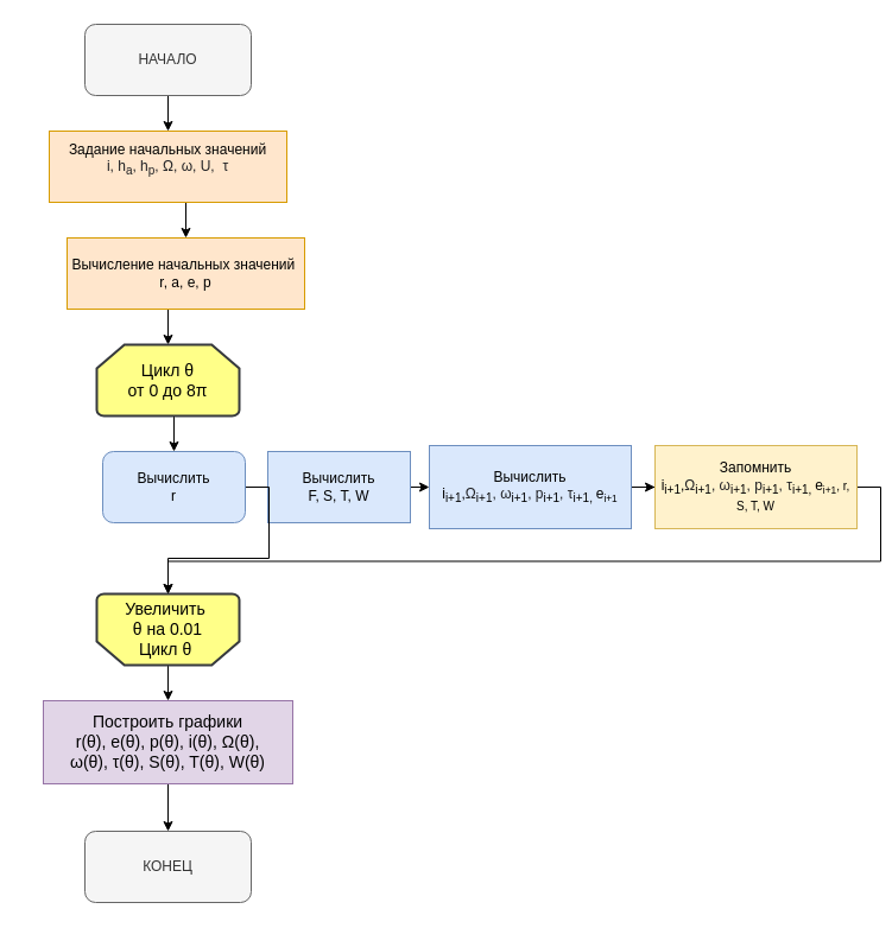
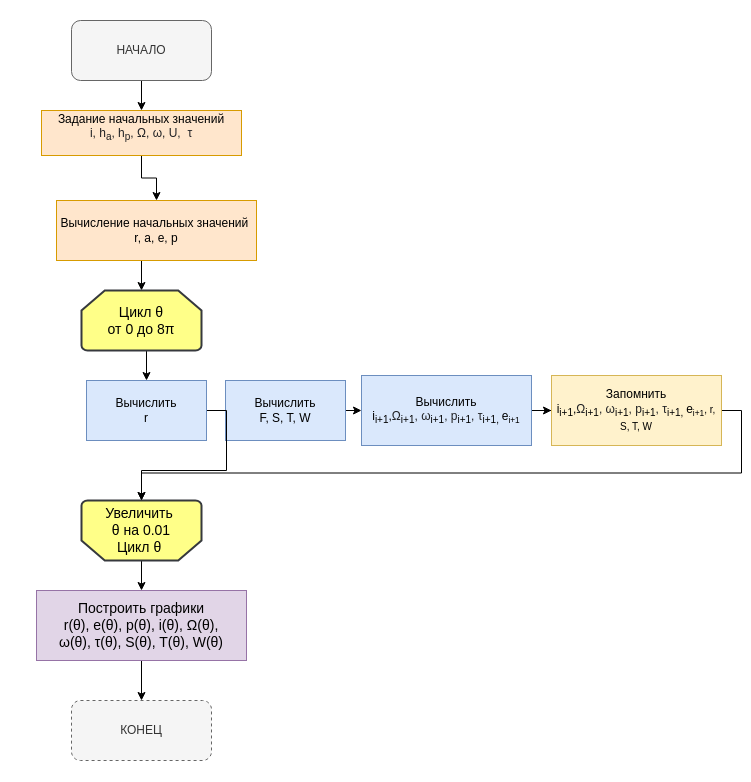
  <mxCell id="0" />
  <mxCell id="1" parent="0" />
  <mxCell id="2" style="edgeStyle=orthogonalEdgeStyle;rounded=0;orthogonalLoop=1;jettySize=auto;html=1;exitX=0.5;exitY=1;exitDx=0;exitDy=0;entryX=0.5;entryY=0;entryDx=0;entryDy=0;" edge="1" parent="1" source="3" target="6"><mxGeometry relative="1" as="geometry" /></mxCell>
  <mxCell id="3" value="&lt;font style=&quot;font-size: 12px&quot;&gt;НАЧАЛО&lt;/font&gt;" style="rounded=1;whiteSpace=wrap;html=1;fillColor=#f5f5f5;strokeColor=#666666;fontColor=#333333;" vertex="1" parent="1"><mxGeometry x="55" y="20" width="140" height="60" as="geometry" /></mxCell>
- <mxCell id="4" value="КОНЕЦ" style="rounded=1;whiteSpace=wrap;html=1;fillColor=#f5f5f5;strokeColor=#666666;fontColor=#333333;" vertex="1" parent="1"><mxGeometry x="55" y="700" width="140" height="60" as="geometry" /></mxCell>
+ <mxCell id="4" value="КОНЕЦ" style="rounded=1;whiteSpace=wrap;html=1;fillColor=#f5f5f5;strokeColor=#666666;fontColor=#333333;dashed=1;" vertex="1" parent="1"><mxGeometry x="55" y="700" width="140" height="60" as="geometry" /></mxCell>
  <mxCell id="5" style="edgeStyle=orthogonalEdgeStyle;rounded=0;orthogonalLoop=1;jettySize=auto;html=1;exitX=0.5;exitY=1;exitDx=0;exitDy=0;entryX=0.5;entryY=0;entryDx=0;entryDy=0;" edge="1" parent="1" source="6" target="8"><mxGeometry relative="1" as="geometry" /></mxCell>
- <mxCell id="6" value="&lt;font style=&quot;font-size: 12px&quot;&gt;Задание начальных значений&lt;br&gt;&lt;span style=&quot;background-color: rgb(255 , 230 , 204)&quot;&gt;&lt;span style=&quot;color: rgb(32 , 33 , 36) ; font-family: &amp;#34;arial&amp;#34; , sans-serif ; text-align: left&quot;&gt;i, h&lt;sub&gt;a&lt;/sub&gt;, h&lt;sub&gt;p&lt;/sub&gt;, Ω, ω, U,&amp;nbsp;&amp;nbsp;&lt;/span&gt;&lt;font color=&quot;#202124&quot; face=&quot;arial, sans-serif&quot; style=&quot;font-size: 12px&quot;&gt;τ&lt;/font&gt;&lt;/span&gt;&lt;/font&gt;&lt;p class=&quot;MsoNormal&quot; align=&quot;center&quot; style=&quot;margin-left: 177pt ; text-indent: 35.4pt&quot;&gt;&lt;span style=&quot;font-size: 14pt ; line-height: 107% ; font-family: &amp;#34;times new roman&amp;#34; , serif&quot;&gt;&lt;/span&gt;&lt;/p&gt;&lt;p class=&quot;MsoNormal&quot; align=&quot;center&quot; style=&quot;margin-left: 177pt ; text-indent: 35.4pt&quot;&gt;&lt;span style=&quot;font-size: 14pt ; line-height: 107% ; font-family: &amp;#34;times new roman&amp;#34; , serif&quot;&gt;&lt;/span&gt;&lt;/p&gt;&lt;p class=&quot;MsoNormal&quot; align=&quot;center&quot; style=&quot;margin-left: 177pt ; text-indent: 35.4pt&quot;&gt;&lt;span style=&quot;font-size: 14pt ; line-height: 107% ; font-family: &amp;#34;times new roman&amp;#34; , serif&quot;&gt;&lt;/span&gt;&lt;/p&gt;&lt;p class=&quot;MsoNormal&quot; align=&quot;center&quot; style=&quot;margin-left: 177pt ; text-indent: 35.4pt&quot;&gt;&lt;span style=&quot;font-size: 14pt ; line-height: 107% ; font-family: &amp;#34;times new roman&amp;#34; , serif&quot;&gt;&lt;/span&gt;&lt;/p&gt;&lt;p class=&quot;MsoNormal&quot; align=&quot;center&quot; style=&quot;margin-left: 177pt ; text-indent: 35.4pt&quot;&gt;&lt;span style=&quot;font-size: 14pt ; line-height: 107% ; font-family: &amp;#34;times new roman&amp;#34; , serif&quot;&gt;&lt;/span&gt;&lt;/p&gt;&lt;p class=&quot;MsoNormal&quot; align=&quot;center&quot; style=&quot;margin-left: 177pt ; text-indent: 35.4pt&quot;&gt;&lt;span style=&quot;font-size: 14pt ; line-height: 107% ; font-family: &amp;#34;times new roman&amp;#34; , serif&quot;&gt;&lt;/span&gt;&lt;/p&gt;&lt;p class=&quot;MsoNormal&quot; align=&quot;center&quot; style=&quot;margin-left: 177pt ; text-indent: 35.4pt&quot;&gt;&lt;span style=&quot;font-size: 14pt ; line-height: 107% ; font-family: &amp;#34;times new roman&amp;#34; , serif&quot;&gt;&lt;/span&gt;&lt;/p&gt;" style="rounded=0;whiteSpace=wrap;html=1;horizontal=1;fillColor=#ffe6cc;strokeColor=#d79b00;" vertex="1" parent="1"><mxGeometry x="25" y="110" width="200" height="60" as="geometry" /></mxCell>
+ <mxCell id="6" value="&lt;font style=&quot;font-size: 12px&quot;&gt;Задание начальных значений&lt;br&gt;&lt;span style=&quot;background-color: rgb(255 , 230 , 204)&quot;&gt;&lt;span style=&quot;color: rgb(32 , 33 , 36) ; font-family: &amp;#34;arial&amp;#34; , sans-serif ; text-align: left&quot;&gt;i, h&lt;sub&gt;a&lt;/sub&gt;, h&lt;sub&gt;p&lt;/sub&gt;, Ω, ω, U,&amp;nbsp;&amp;nbsp;&lt;/span&gt;&lt;font color=&quot;#202124&quot; face=&quot;arial, sans-serif&quot; style=&quot;font-size: 12px&quot;&gt;τ&lt;/font&gt;&lt;/span&gt;&lt;/font&gt;&lt;p class=&quot;MsoNormal&quot; align=&quot;center&quot; style=&quot;margin-left: 177pt ; text-indent: 35.4pt&quot;&gt;&lt;span style=&quot;font-size: 14pt ; line-height: 107% ; font-family: &amp;#34;times new roman&amp;#34; , serif&quot;&gt;&lt;/span&gt;&lt;/p&gt;&lt;p class=&quot;MsoNormal&quot; align=&quot;center&quot; style=&quot;margin-left: 177pt ; text-indent: 35.4pt&quot;&gt;&lt;span style=&quot;font-size: 14pt ; line-height: 107% ; font-family: &amp;#34;times new roman&amp;#34; , serif&quot;&gt;&lt;/span&gt;&lt;/p&gt;&lt;p class=&quot;MsoNormal&quot; align=&quot;center&quot; style=&quot;margin-left: 177pt ; text-indent: 35.4pt&quot;&gt;&lt;span style=&quot;font-size: 14pt ; line-height: 107% ; font-family: &amp;#34;times new roman&amp;#34; , serif&quot;&gt;&lt;/span&gt;&lt;/p&gt;&lt;p class=&quot;MsoNormal&quot; align=&quot;center&quot; style=&quot;margin-left: 177pt ; text-indent: 35.4pt&quot;&gt;&lt;span style=&quot;font-size: 14pt ; line-height: 107% ; font-family: &amp;#34;times new roman&amp;#34; , serif&quot;&gt;&lt;/span&gt;&lt;/p&gt;&lt;p class=&quot;MsoNormal&quot; align=&quot;center&quot; style=&quot;margin-left: 177pt ; text-indent: 35.4pt&quot;&gt;&lt;span style=&quot;font-size: 14pt ; line-height: 107% ; font-family: &amp;#34;times new roman&amp;#34; , serif&quot;&gt;&lt;/span&gt;&lt;/p&gt;&lt;p class=&quot;MsoNormal&quot; align=&quot;center&quot; style=&quot;margin-left: 177pt ; text-indent: 35.4pt&quot;&gt;&lt;span style=&quot;font-size: 14pt ; line-height: 107% ; font-family: &amp;#34;times new roman&amp;#34; , serif&quot;&gt;&lt;/span&gt;&lt;/p&gt;&lt;p class=&quot;MsoNormal&quot; align=&quot;center&quot; style=&quot;margin-left: 177pt ; text-indent: 35.4pt&quot;&gt;&lt;span style=&quot;font-size: 14pt ; line-height: 107% ; font-family: &amp;#34;times new roman&amp;#34; , serif&quot;&gt;&lt;/span&gt;&lt;/p&gt;" style="rounded=0;whiteSpace=wrap;html=1;horizontal=1;fillColor=#ffe6cc;strokeColor=#d79b00;" vertex="1" parent="1"><mxGeometry x="25" y="110" width="200" height="45" as="geometry" /></mxCell>
  <mxCell id="7" style="edgeStyle=orthogonalEdgeStyle;rounded=0;orthogonalLoop=1;jettySize=auto;html=1;exitX=0.5;exitY=1;exitDx=0;exitDy=0;entryX=0.5;entryY=0;entryDx=0;entryDy=0;entryPerimeter=0;" edge="1" parent="1" source="8" target="10"><mxGeometry relative="1" as="geometry" /></mxCell>
  <mxCell id="8" value="Вычисление начальных значений&amp;nbsp;&lt;br&gt;r, a, e, p" style="rounded=0;whiteSpace=wrap;html=1;fillColor=#ffe6cc;strokeColor=#d79b00;" vertex="1" parent="1"><mxGeometry x="40" y="200" width="200" height="60" as="geometry" /></mxCell>
  <mxCell id="9" style="edgeStyle=orthogonalEdgeStyle;rounded=0;orthogonalLoop=1;jettySize=auto;html=1;exitX=0.5;exitY=1;exitDx=0;exitDy=0;exitPerimeter=0;entryX=0.5;entryY=0;entryDx=0;entryDy=0;" edge="1" parent="1" source="10" target="16"><mxGeometry relative="1" as="geometry" /></mxCell>
  <mxCell id="10" value="&lt;font style=&quot;font-size: 14px ; background-color: rgb(255 , 255 , 136)&quot;&gt;Цикл&amp;nbsp;&lt;span style=&quot;font-family: &amp;#34;arial&amp;#34; , sans-serif ; text-align: left&quot;&gt;θ &lt;br&gt;от 0 до 8&lt;/span&gt;&lt;span style=&quot;font-family: &amp;#34;arial&amp;#34; , sans-serif ; text-align: left&quot;&gt;π&lt;/span&gt;&lt;/font&gt;" style="strokeWidth=2;html=1;shape=mxgraph.flowchart.loop_limit;whiteSpace=wrap;fillColor=#ffff88;strokeColor=#36393d;" vertex="1" parent="1"><mxGeometry x="65" y="290" width="120" height="60" as="geometry" /></mxCell>
  <mxCell id="11" style="edgeStyle=orthogonalEdgeStyle;rounded=0;orthogonalLoop=1;jettySize=auto;html=1;exitX=0.5;exitY=0;exitDx=0;exitDy=0;exitPerimeter=0;entryX=0.5;entryY=0;entryDx=0;entryDy=0;" edge="1" parent="1" source="12" target="22"><mxGeometry relative="1" as="geometry" /></mxCell>
  <mxCell id="12" value="&lt;font style=&quot;font-size: 14px&quot;&gt;Увеличить&amp;nbsp;&lt;br&gt;&lt;span style=&quot;font-family: &amp;#34;arial&amp;#34; , sans-serif ; text-align: left&quot;&gt;θ&amp;nbsp;на 0.01&lt;br&gt;Цикл&amp;nbsp;&lt;/span&gt;&lt;span style=&quot;font-family: &amp;#34;arial&amp;#34; , sans-serif ; text-align: left&quot;&gt;θ&amp;nbsp;&lt;/span&gt;&lt;/font&gt;&lt;span style=&quot;color: rgb(77 , 81 , 86) ; font-family: &amp;#34;arial&amp;#34; , sans-serif ; font-size: 14px ; text-align: left&quot;&gt;&lt;br&gt;&lt;/span&gt;" style="strokeWidth=2;html=1;shape=mxgraph.flowchart.loop_limit;whiteSpace=wrap;rotation=0;horizontal=1;direction=west;fillColor=#ffff88;strokeColor=#36393d;" vertex="1" parent="1"><mxGeometry x="65" y="500" width="120" height="60" as="geometry" /></mxCell>
  <mxCell id="13" style="edgeStyle=orthogonalEdgeStyle;rounded=0;orthogonalLoop=1;jettySize=auto;html=1;exitX=1;exitY=0.5;exitDx=0;exitDy=0;entryX=0;entryY=0.5;entryDx=0;entryDy=0;" edge="1" parent="1" source="14" target="18"><mxGeometry relative="1" as="geometry" /></mxCell>
  <mxCell id="14" value="&lt;font style=&quot;font-size: 12px&quot;&gt;Вычислить &lt;br&gt;F, S, T, W&lt;/font&gt;" style="rounded=0;whiteSpace=wrap;html=1;fillColor=#dae8fc;strokeColor=#6c8ebf;" vertex="1" parent="1"><mxGeometry x="209" y="380" width="120" height="60" as="geometry" /></mxCell>
  <mxCell id="15" style="edgeStyle=orthogonalEdgeStyle;rounded=0;orthogonalLoop=1;jettySize=auto;html=1;exitX=1;exitY=0.5;exitDx=0;exitDy=0;" edge="1" parent="1" source="16" target="12"><mxGeometry relative="1" as="geometry" /></mxCell>
- <mxCell id="16" value="&lt;font style=&quot;font-size: 12px&quot;&gt;Вычислить &lt;br&gt;r&lt;/font&gt;" style="whiteSpace=wrap;html=1;fillColor=#dae8fc;strokeColor=#6c8ebf;rounded=1;" vertex="1" parent="1"><mxGeometry x="70" y="380" width="120" height="60" as="geometry" /></mxCell>
+ <mxCell id="16" value="&lt;font style=&quot;font-size: 12px&quot;&gt;Вычислить &lt;br&gt;r&lt;/font&gt;" style="rounded=0;whiteSpace=wrap;html=1;fillColor=#dae8fc;strokeColor=#6c8ebf;" vertex="1" parent="1"><mxGeometry x="70" y="380" width="120" height="60" as="geometry" /></mxCell>
  <mxCell id="17" style="edgeStyle=orthogonalEdgeStyle;rounded=0;orthogonalLoop=1;jettySize=auto;html=1;exitX=1;exitY=0.5;exitDx=0;exitDy=0;" edge="1" parent="1" source="18" target="20"><mxGeometry relative="1" as="geometry" /></mxCell>
  <mxCell id="18" value="&lt;span style=&quot;background-color: rgb(218 , 232 , 252)&quot;&gt;&lt;font style=&quot;font-size: 12px&quot;&gt;&lt;font style=&quot;font-size: 12px&quot;&gt;Вычислить &lt;br&gt;i&lt;sub&gt;i+1&lt;/sub&gt;,&lt;span style=&quot;color: rgb(32 , 33 , 36) ; font-family: &amp;#34;arial&amp;#34; , sans-serif ; text-align: left&quot;&gt;Ω&lt;/span&gt;&lt;sub&gt;i+1&lt;/sub&gt;&lt;span style=&quot;color: rgb(32 , 33 , 36) ; font-family: &amp;#34;arial&amp;#34; , sans-serif ; text-align: left&quot;&gt;, ω&lt;/span&gt;&lt;sub&gt;i+1&lt;/sub&gt;&lt;span style=&quot;color: rgb(32 , 33 , 36) ; font-family: &amp;#34;arial&amp;#34; , sans-serif ; text-align: left&quot;&gt;, p&lt;/span&gt;&lt;sub&gt;i+1&lt;/sub&gt;&lt;span style=&quot;color: rgb(32 , 33 , 36) ; font-family: &amp;#34;arial&amp;#34; , sans-serif ; text-align: left&quot;&gt;,&amp;nbsp;&lt;/span&gt;&lt;font color=&quot;#202124&quot; face=&quot;arial, sans-serif&quot; style=&quot;font-size: 12px&quot;&gt;τ&lt;/font&gt;&lt;/font&gt;&lt;sub&gt;i+1, &lt;/sub&gt;e&lt;/font&gt;&lt;span style=&quot;font-size: 10px&quot;&gt;&lt;sub&gt;i+1&lt;/sub&gt;&lt;/span&gt;&lt;/span&gt;" style="rounded=0;whiteSpace=wrap;html=1;fillColor=#dae8fc;strokeColor=#6c8ebf;" vertex="1" parent="1"><mxGeometry x="345" y="375" width="170" height="70" as="geometry" /></mxCell>
  <mxCell id="19" style="edgeStyle=orthogonalEdgeStyle;rounded=0;orthogonalLoop=1;jettySize=auto;html=1;exitX=1;exitY=0.5;exitDx=0;exitDy=0;entryX=0.5;entryY=1;entryDx=0;entryDy=0;entryPerimeter=0;" edge="1" parent="1" source="20" target="12"><mxGeometry relative="1" as="geometry" /></mxCell>
  <mxCell id="20" value="&lt;span style=&quot;background-color: rgb(255 , 242 , 204)&quot;&gt;&lt;font style=&quot;font-size: 12px&quot;&gt;&lt;font style=&quot;font-size: 12px&quot;&gt;Запомнить&lt;br&gt;i&lt;sub&gt;i+1&lt;/sub&gt;,&lt;span style=&quot;color: rgb(32 , 33 , 36) ; font-family: &amp;#34;arial&amp;#34; , sans-serif ; text-align: left&quot;&gt;Ω&lt;/span&gt;&lt;sub&gt;i+1&lt;/sub&gt;&lt;span style=&quot;color: rgb(32 , 33 , 36) ; font-family: &amp;#34;arial&amp;#34; , sans-serif ; text-align: left&quot;&gt;, ω&lt;/span&gt;&lt;sub&gt;i+1&lt;/sub&gt;&lt;span style=&quot;color: rgb(32 , 33 , 36) ; font-family: &amp;#34;arial&amp;#34; , sans-serif ; text-align: left&quot;&gt;, p&lt;/span&gt;&lt;sub&gt;i+1&lt;/sub&gt;&lt;span style=&quot;color: rgb(32 , 33 , 36) ; font-family: &amp;#34;arial&amp;#34; , sans-serif ; text-align: left&quot;&gt;,&amp;nbsp;&lt;/span&gt;&lt;font color=&quot;#202124&quot; face=&quot;arial, sans-serif&quot; style=&quot;font-size: 12px&quot;&gt;τ&lt;/font&gt;&lt;/font&gt;&lt;sub&gt;i+1, &lt;/sub&gt;e&lt;/font&gt;&lt;span style=&quot;font-size: 10px&quot;&gt;&lt;sub&gt;i+1&lt;/sub&gt;, r, S, T, W&lt;/span&gt;&lt;/span&gt;" style="rounded=0;whiteSpace=wrap;html=1;fillColor=#fff2cc;strokeColor=#d6b656;" vertex="1" parent="1"><mxGeometry x="535" y="375" width="170" height="70" as="geometry" /></mxCell>
  <mxCell id="21" style="edgeStyle=orthogonalEdgeStyle;rounded=0;orthogonalLoop=1;jettySize=auto;html=1;exitX=0.5;exitY=1;exitDx=0;exitDy=0;entryX=0.5;entryY=0;entryDx=0;entryDy=0;" edge="1" parent="1" source="22" target="4"><mxGeometry relative="1" as="geometry" /></mxCell>
  <mxCell id="22" value="&lt;font style=&quot;font-size: 14px&quot;&gt;&lt;font style=&quot;font-size: 14px&quot;&gt;&lt;span style=&quot;background-color: rgb(225 , 213 , 231)&quot;&gt;Построить графики&lt;br&gt;r(&lt;span style=&quot;font-family: &amp;#34;arial&amp;#34; , sans-serif&quot;&gt;θ),&amp;nbsp;&lt;/span&gt;e(&lt;span style=&quot;font-family: &amp;#34;arial&amp;#34; , sans-serif ; text-align: left&quot;&gt;θ&lt;/span&gt;),&lt;span style=&quot;font-family: &amp;#34;arial&amp;#34; , sans-serif&quot;&gt;&amp;nbsp;&lt;/span&gt;&lt;span style=&quot;font-family: &amp;#34;arial&amp;#34; , sans-serif ; text-align: left&quot;&gt;p&lt;/span&gt;&lt;span style=&quot;text-align: left&quot;&gt;(&lt;/span&gt;&lt;span style=&quot;font-family: &amp;#34;arial&amp;#34; , sans-serif ; text-align: left&quot;&gt;θ&lt;/span&gt;&lt;span style=&quot;text-align: left&quot;&gt;)&lt;/span&gt;&lt;span style=&quot;font-family: &amp;#34;arial&amp;#34; , sans-serif ; text-align: left&quot;&gt;,&amp;nbsp;&lt;/span&gt;i&lt;span&gt;(&lt;/span&gt;&lt;span style=&quot;font-family: &amp;#34;arial&amp;#34; , sans-serif ; text-align: left&quot;&gt;θ&lt;/span&gt;&lt;span&gt;)&lt;/span&gt;,&amp;nbsp;&lt;span style=&quot;font-family: &amp;#34;arial&amp;#34; , sans-serif ; text-align: left&quot;&gt;Ω&lt;/span&gt;&lt;span&gt;(&lt;/span&gt;&lt;span style=&quot;font-family: &amp;#34;arial&amp;#34; , sans-serif ; text-align: left&quot;&gt;θ&lt;/span&gt;&lt;span&gt;)&lt;/span&gt;&lt;span style=&quot;font-family: &amp;#34;arial&amp;#34; , sans-serif ; text-align: left&quot;&gt;, ω(&lt;/span&gt;&lt;span style=&quot;font-family: &amp;#34;arial&amp;#34; , sans-serif ; text-align: left&quot;&gt;θ&lt;/span&gt;&lt;span style=&quot;font-family: &amp;#34;arial&amp;#34; , sans-serif ; text-align: left&quot;&gt;)&lt;/span&gt;&lt;span style=&quot;font-family: &amp;#34;arial&amp;#34; , sans-serif ; text-align: left&quot;&gt;,&lt;/span&gt;&lt;span style=&quot;font-family: &amp;#34;arial&amp;#34; , sans-serif ; text-align: left&quot;&gt;&amp;nbsp;&lt;/span&gt;&lt;font&gt;τ&lt;/font&gt;&lt;span&gt;(&lt;/span&gt;&lt;span style=&quot;font-family: &amp;#34;arial&amp;#34; , sans-serif ; text-align: left&quot;&gt;θ&lt;/span&gt;&lt;font&gt;&lt;span&gt;), S(&lt;/span&gt;&lt;/font&gt;&lt;span style=&quot;font-family: &amp;#34;arial&amp;#34; , sans-serif ; text-align: left&quot;&gt;θ), T(&lt;/span&gt;&lt;span style=&quot;font-family: &amp;#34;arial&amp;#34; , sans-serif ; text-align: left&quot;&gt;θ), W(&lt;/span&gt;&lt;span style=&quot;font-family: &amp;#34;arial&amp;#34; , sans-serif ; text-align: left&quot;&gt;θ)&lt;/span&gt;&lt;/span&gt;&lt;span style=&quot;color: rgb(77 , 81 , 86) ; font-family: &amp;#34;arial&amp;#34; , sans-serif ; text-align: left ; background-color: rgb(255 , 255 , 255)&quot;&gt;&lt;br&gt;&lt;/span&gt;&lt;/font&gt;&lt;/font&gt;" style="rounded=0;whiteSpace=wrap;html=1;fillColor=#e1d5e7;strokeColor=#9673a6;" vertex="1" parent="1"><mxGeometry x="20" y="590" width="210" height="70" as="geometry" /></mxCell>
